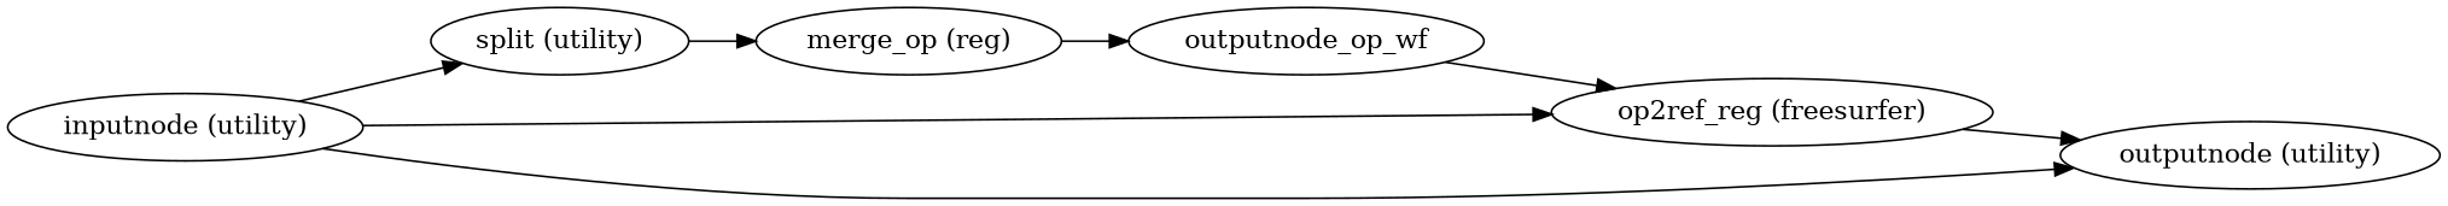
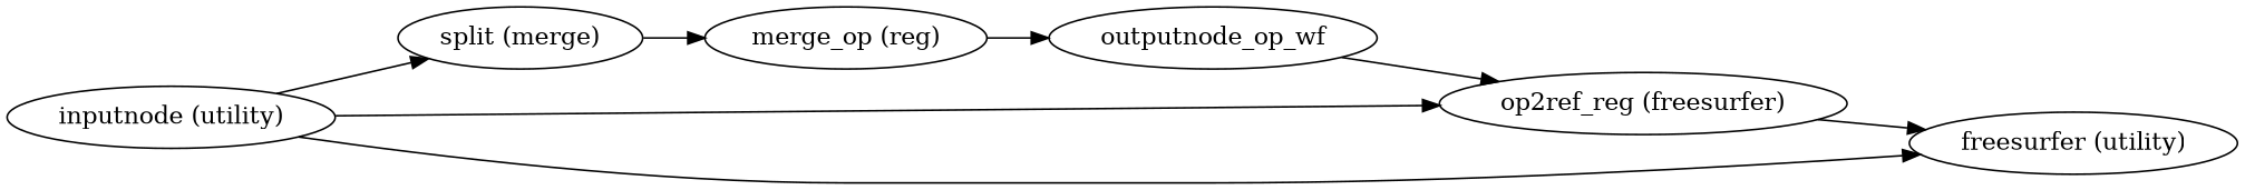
  strict digraph {
    rankdir=LR
    "inputnode (utility)"
-   "split (utility)"
+   "split (utility)" [label="split (merge)"]
    n3 [label="op2ref_reg (freesurfer)"]
-   "outputnode (utility)"
+   "outputnode (utility)" [label="freesurfer (utility)"]
    n5 [label="merge_op (reg)"]
    n6 [label=outputnode_op_wf]
    "inputnode (utility)" -> "split (utility)"
    "inputnode (utility)" -> n3
    "inputnode (utility)" -> "outputnode (utility)"
    "split (utility)" -> n5
    n3 -> "outputnode (utility)"
    n5 -> n6
    n6 -> n3
  }
